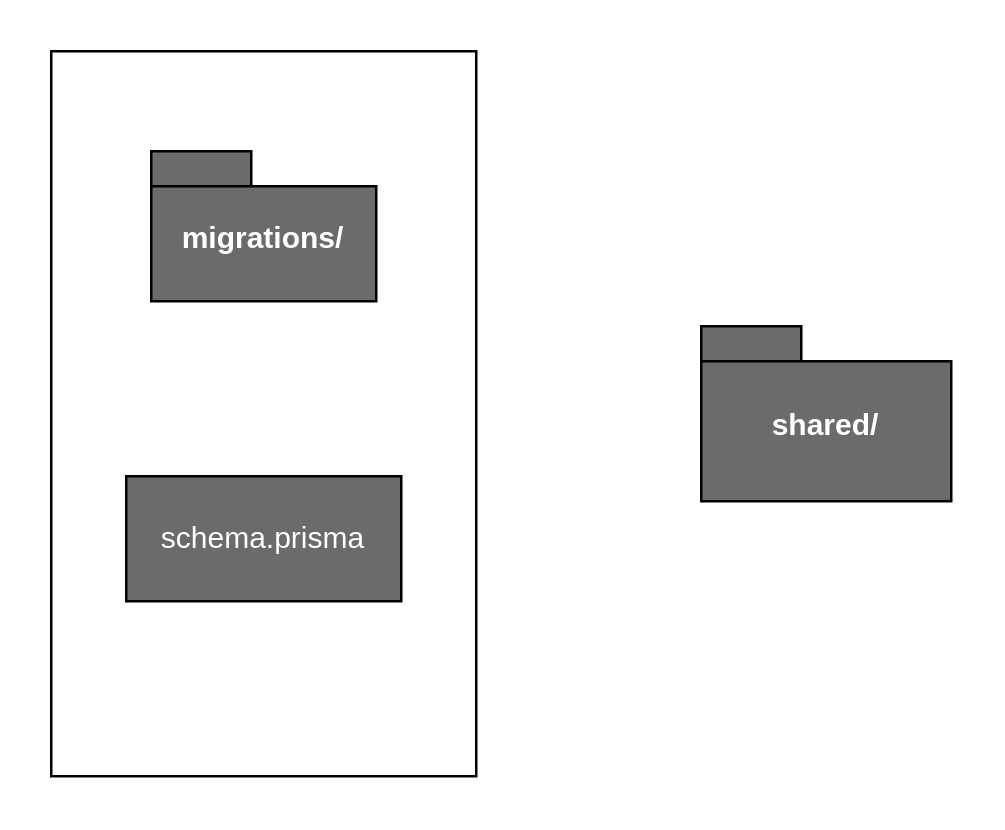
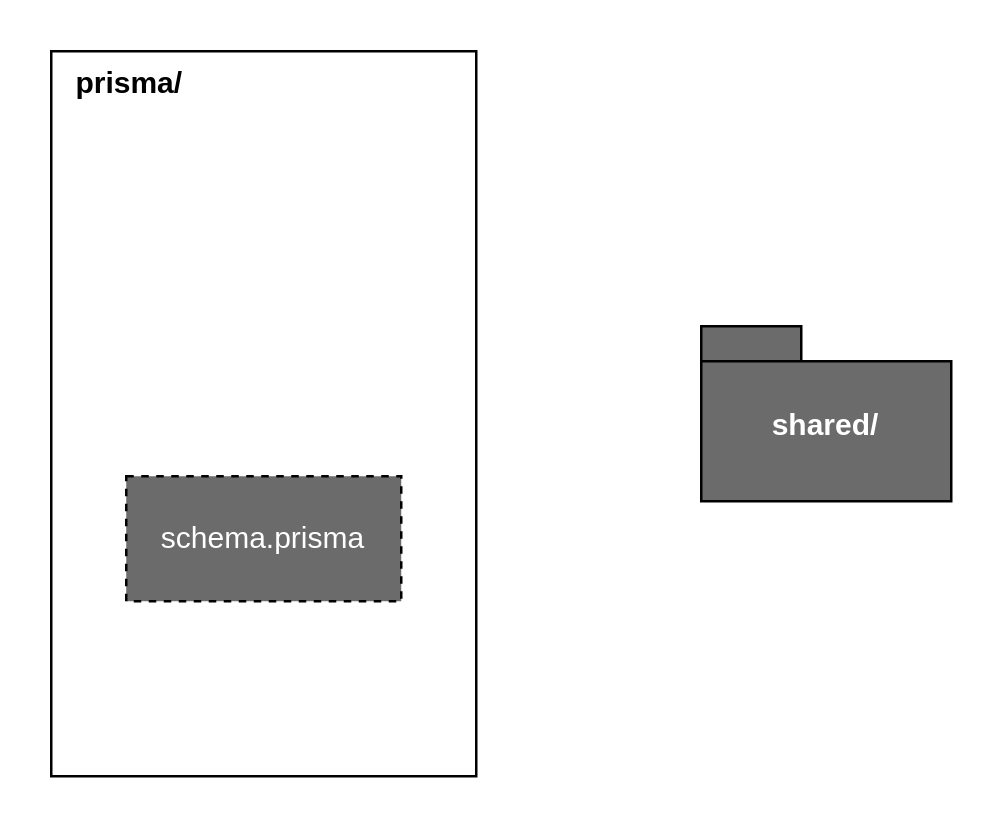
  <mxCell id="0" />
  <mxCell id="1" parent="0" />
  <mxCell id="2" value="" style="group" vertex="1" connectable="0" parent="1"><mxGeometry x="20" y="20" width="170" height="290" as="geometry" /></mxCell>
  <mxCell id="3" value="" style="rounded=0;whiteSpace=wrap;html=1;" vertex="1" parent="2"><mxGeometry width="170" height="290" as="geometry" /></mxCell>
- <mxCell id="5" value="migrations/" style="shape=folder;fontStyle=1;spacingTop=10;tabWidth=40;tabHeight=14;tabPosition=left;html=1;whiteSpace=wrap;fontColor=#FFFFFF;fillColor=#6B6B6B;" vertex="1" parent="2"><mxGeometry x="40" y="40" width="90" height="60" as="geometry" /></mxCell>
- <mxCell id="6" value="schema.prisma" style="html=1;whiteSpace=wrap;fillColor=#6B6B6B;fontColor=#FFFFFF;" vertex="1" parent="2"><mxGeometry x="30" y="170" width="110" height="50" as="geometry" /></mxCell>
+ <mxCell id="4" value="prisma/" style="text;align=center;fontStyle=1;verticalAlign=middle;spacingLeft=3;spacingRight=3;strokeColor=none;rotatable=0;points=[[0,0.5],[1,0.5]];portConstraint=eastwest;html=1;" vertex="1" parent="2"><mxGeometry x="10" width="41.212" height="26" as="geometry" /></mxCell>
+ <mxCell id="6" value="schema.prisma" style="html=1;whiteSpace=wrap;fillColor=#6B6B6B;fontColor=#FFFFFF;dashed=1;" vertex="1" parent="2"><mxGeometry x="30" y="170" width="110" height="50" as="geometry" /></mxCell>
  <mxCell id="7" value="shared/" style="shape=folder;fontStyle=1;spacingTop=10;tabWidth=40;tabHeight=14;tabPosition=left;html=1;whiteSpace=wrap;fillColor=#6B6B6B;fontColor=#FFFFFF;" vertex="1" parent="1"><mxGeometry x="280" y="130" width="100" height="70" as="geometry" /></mxCell>
